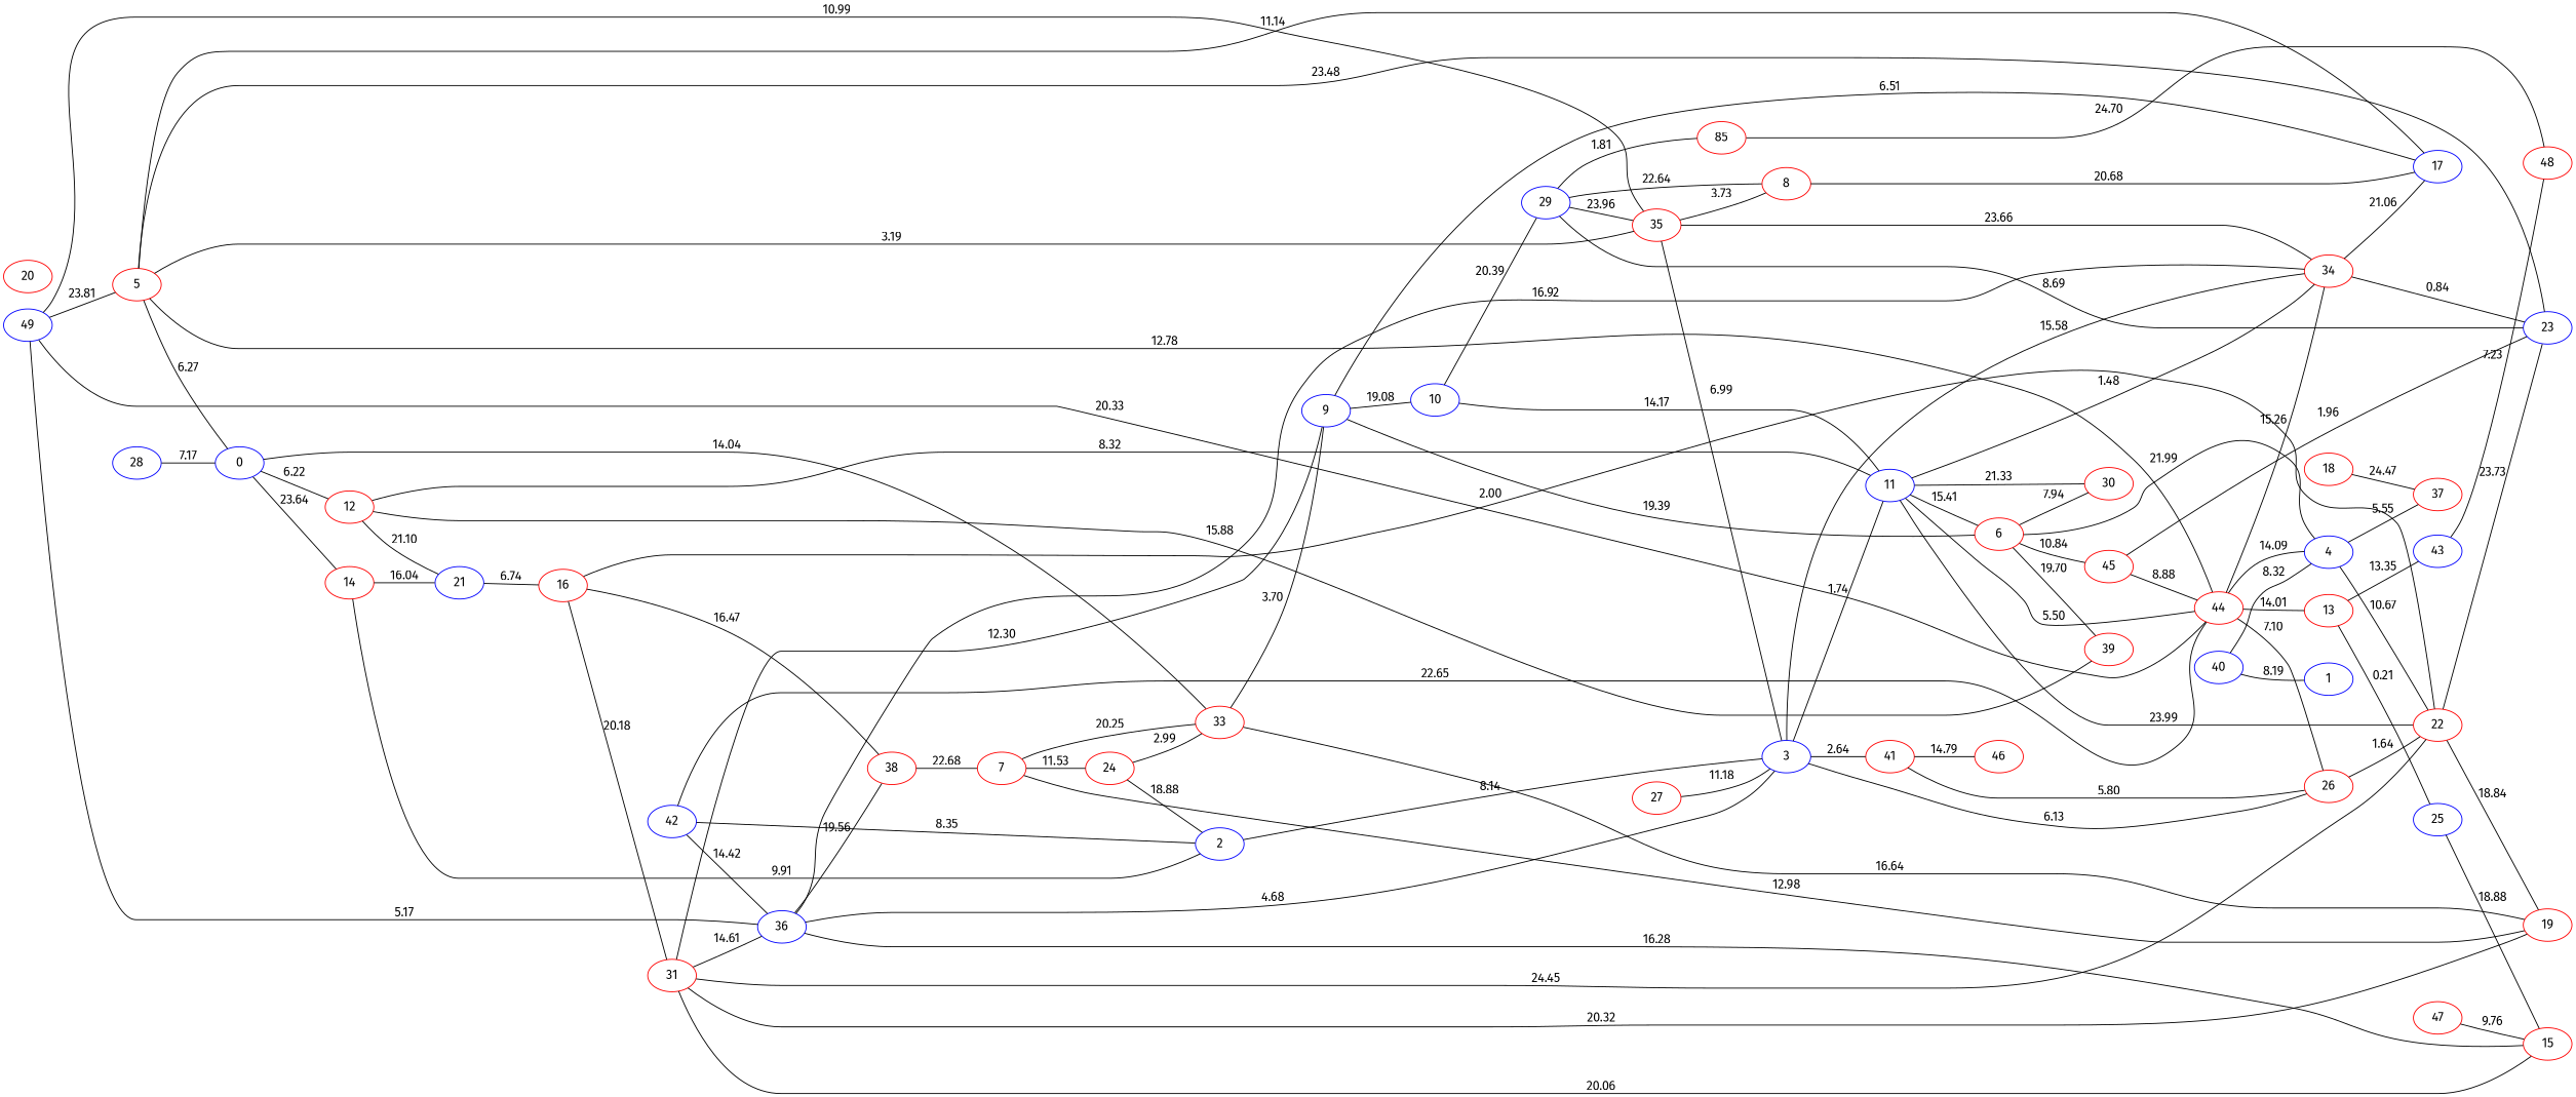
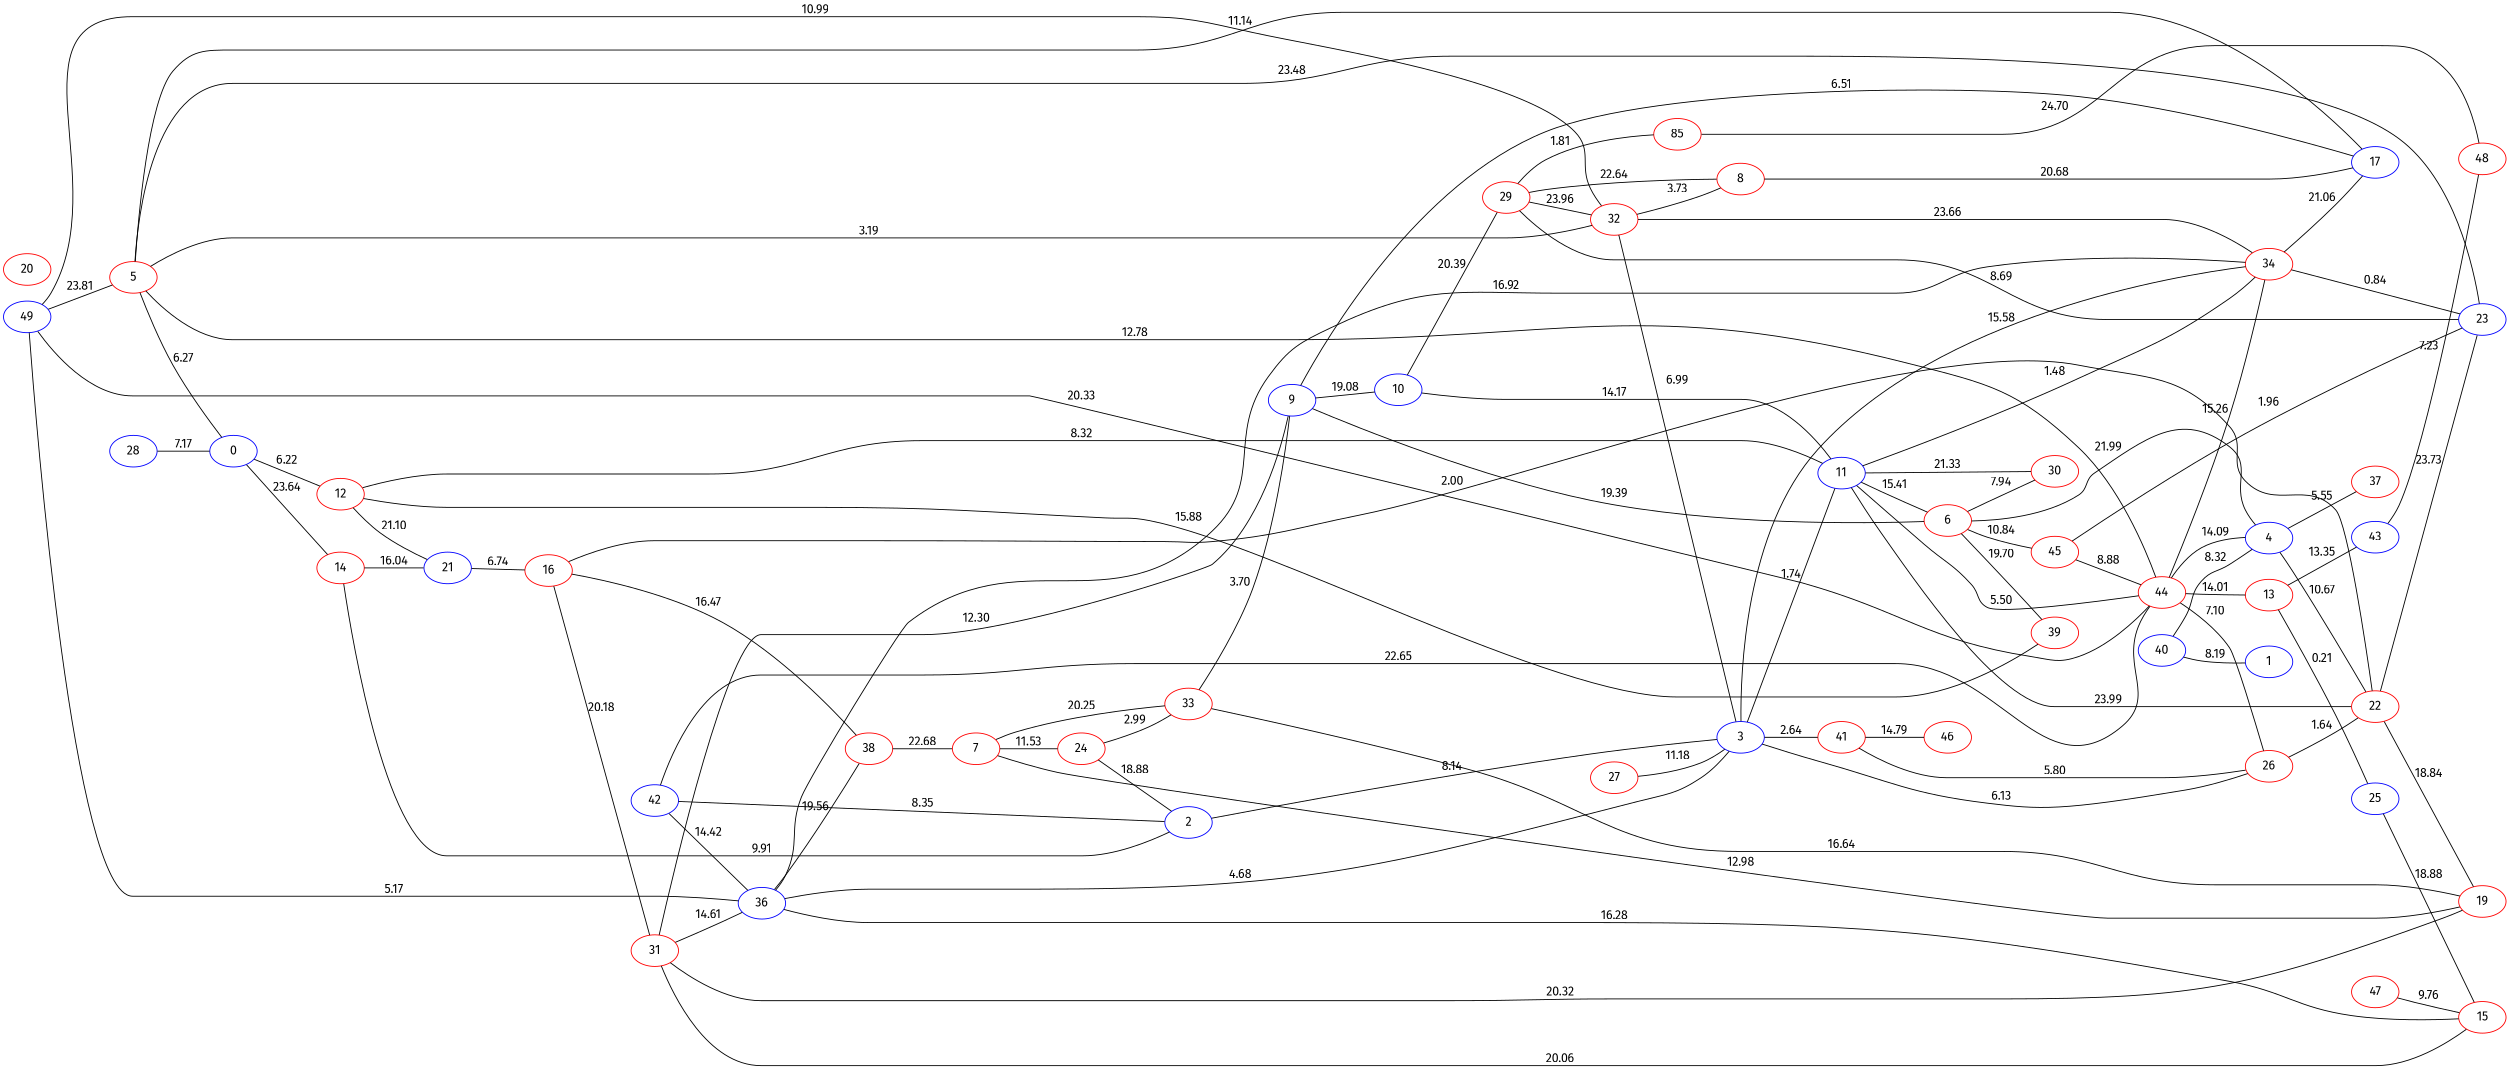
  graph {
    fontname="Fira Sans"
    rankdir=LR
    node [color=red fontname="Fira Sans"]
    edge [fontname="Fira Sans"]
    49 [color=blue]
    44
    11 [color=blue]
    13
    4 [color=blue]
    5
    26
    34
    10 [color=blue]
    12
    6
    22
    25 [color=blue]
    43 [color=blue]
    37
    0 [color=blue]
-   32 [label=35]
+   32
    23 [color=blue]
    17 [color=blue]
    45
-   29 [color=blue]
+   29
    47
    15
    8
    n25 [label=85]
    21 [color=blue]
    39
    9 [color=blue]
    30
    16
    31
    19
    48
    14
    2 [color=blue]
    3 [color=blue]
    38
    36 [color=blue]
    7
-   18
    33
    1 [color=blue]
    41
    46
    24
    20
    27
    28 [color=blue]
    40 [color=blue]
    42 [color=blue]
    49 -- 5 [label=23.81]
    44 -- 49 [label=20.33]
    44 -- 11 [label=5.50]
    44 -- 13 [label=14.01]
    44 -- 4 [label=14.09]
    44 -- 5 [label=12.78]
    44 -- 26 [label=7.10]
    44 -- 34 [label=15.26]
    11 -- 34 [label=1.48]
    11 -- 10 [label=14.17]
    11 -- 12 [label=8.32]
    11 -- 6 [label=15.41]
    11 -- 22 [label=23.99]
    13 -- 25 [label=0.21]
    13 -- 43 [label=13.35]
    4 -- 22 [label=10.67]
    4 -- 37 [label=5.55]
    5 -- 0 [label=6.27]
    5 -- 32 [label=3.19]
    26 -- 22 [label=1.64]
    34 -- 23 [label=0.84]
    34 -- 17 [label=21.06]
    10 -- 29 [label=20.39]
    12 -- 21 [label=21.10]
    12 -- 39 [label=15.88]
    6 -- 4 [label=21.99]
    6 -- 45 [label=10.84]
    6 -- 39 [label=19.70]
    6 -- 9 [label=19.39]
    6 -- 30 [label=7.94]
    22 -- 23 [label=23.73]
    22 -- 16 [label=2.00]
-   22 -- 31 [label=24.45]
    22 -- 19 [label=18.84]
    25 -- 15 [label=18.88]
    43 -- 48 [label=7.23]
    0 -- 12 [label=6.22]
    0 -- 14 [label=23.64]
-   0 -- 33 [label=14.04]
    32 -- 49 [label=10.99]
    32 -- 34 [label=23.66]
    32 -- 8 [label=3.73]
    32 -- 3 [label=6.99]
    23 -- 5 [label=23.48]
    23 -- 29 [label=8.69]
    17 -- 5 [label=11.14]
    45 -- 44 [label=8.88]
    45 -- 23 [label=1.96]
    29 -- 32 [label=23.96]
    29 -- 8 [label=22.64]
    29 -- n25 [label=1.81]
    47 -- 15 [label=9.76]
    8 -- 17 [label=20.68]
    n25 -- 48 [label=24.70]
    21 -- 16 [label=6.74]
    9 -- 10 [label=19.08]
    9 -- 17 [label=6.51]
    30 -- 11 [label=21.33]
    16 -- 31 [label=20.18]
    16 -- 38 [label=16.47]
    31 -- 15 [label=20.06]
    31 -- 9 [label=12.30]
    31 -- 19 [label=20.32]
    31 -- 36 [label=14.61]
    14 -- 21 [label=16.04]
    14 -- 2 [label=9.91]
    2 -- 3 [label=8.14]
    3 -- 11 [label=1.74]
    3 -- 26 [label=6.13]
    3 -- 34 [label=15.58]
    3 -- 41 [label=2.64]
    38 -- 7 [label=22.68]
    36 -- 49 [label=5.17]
    36 -- 34 [label=16.92]
    36 -- 15 [label=16.28]
    36 -- 3 [label=4.68]
    36 -- 38 [label=19.56]
    7 -- 19 [label=12.98]
    7 -- 33 [label=20.25]
    7 -- 24 [label=11.53]
-   18 -- 37 [label=24.47]
    33 -- 9 [label=3.70]
    33 -- 19 [label=16.64]
    41 -- 26 [label=5.80]
    41 -- 46 [label=14.79]
    24 -- 2 [label=18.88]
    24 -- 33 [label=2.99]
    27 -- 3 [label=11.18]
    28 -- 0 [label=7.17]
    40 -- 4 [label=8.32]
    40 -- 1 [label=8.19]
    42 -- 44 [label=22.65]
    42 -- 2 [label=8.35]
    42 -- 36 [label=14.42]
  }
